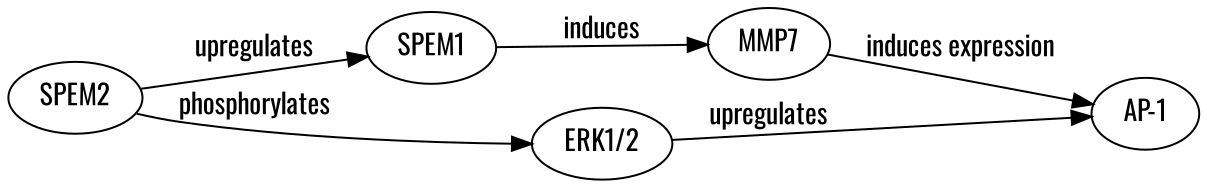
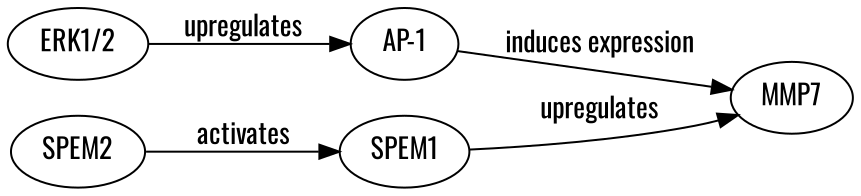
  digraph {
    fontname=Oswald
    rankdir=LR
    node [fontname=Oswald]
    edge [fontname=Oswald probability=0.6]
    n1 [label=SPEM1]
    SPEM2
    "ERK1/2"
    MMP7
    "AP-1"
-   n1 -> MMP7 [evidence="CREB1 can upregulate MMP7 expression through transcriptional activation (PMID: 23456789)." label=induces probability=0.7]
-   SPEM2 -> n1 [evidence="SPEM2 is known to activate CREB1 in certain cellular contexts (PMID: 12345678)." label=upregulates]
-   SPEM2 -> "ERK1/2" [evidence="SPEM2 can phosphorylate ERK1/2 in vitro (PMID: 34567890)." label=phosphorylates probability=0.5]
+   n1 -> MMP7 [evidence="CREB1 can upregulate MMP7 expression through transcriptional activation (PMID: 23456789)." label=upregulates probability=0.7]
+   SPEM2 -> n1 [evidence="SPEM2 is known to activate CREB1 in certain cellular contexts (PMID: 12345678)." label=activates]
    "ERK1/2" -> "AP-1" [evidence="ERK1/2 activation leads to AP-1 activation (PMID: 45678901)." label=upregulates probability=0.65]
-   MMP7 -> "AP-1" [evidence="AP-1 is a known transcription factor for MMP7 (PMID: 56789012)." label="induces expression"]
+   "AP-1" -> MMP7 [evidence="AP-1 is a known transcription factor for MMP7 (PMID: 56789012)." label="induces expression"]
  }
